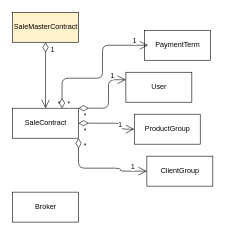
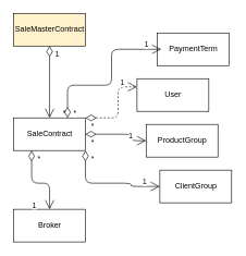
  <mxCell id="0" />
  <mxCell id="1" parent="0" />
  <mxCell id="2" value="SaleMasterContract" style="html=1;fillColor=#fff2cc;" vertex="1" parent="1"><mxGeometry x="20" y="20" width="110" height="50" as="geometry" /></mxCell>
  <mxCell id="3" value="SaleContract" style="html=1;" vertex="1" parent="1"><mxGeometry x="20" y="180" width="110" height="50" as="geometry" /></mxCell>
  <mxCell id="4" value="" style="endArrow=open;html=1;endSize=12;startArrow=diamondThin;startSize=14;startFill=0;edgeStyle=orthogonalEdgeStyle;exitX=0.5;exitY=1;exitDx=0;exitDy=0;entryX=0.5;entryY=0;entryDx=0;entryDy=0;" edge="1" parent="1" source="2" target="3"><mxGeometry relative="1" as="geometry"><mxPoint x="130" y="130" as="sourcePoint" /><mxPoint x="290" y="130" as="targetPoint" /></mxGeometry></mxCell>
  <mxCell id="5" value="1" style="edgeLabel;resizable=0;html=1;align=left;verticalAlign=top;" connectable="0" vertex="1" parent="4"><mxGeometry x="-1" relative="1" as="geometry"><mxPoint x="7" as="offset" /></mxGeometry></mxCell>
  <mxCell id="6" value="*" style="edgeLabel;resizable=0;html=1;align=right;verticalAlign=top;" connectable="0" vertex="1" parent="4"><mxGeometry x="1" relative="1" as="geometry"><mxPoint x="25" y="-20" as="offset" /></mxGeometry></mxCell>
  <mxCell id="7" value="PaymentTerm" style="html=1;" vertex="1" parent="1"><mxGeometry x="240" y="50" width="110" height="50" as="geometry" /></mxCell>
  <mxCell id="8" value="" style="endArrow=open;html=1;endSize=12;startArrow=diamondThin;startSize=14;startFill=0;edgeStyle=orthogonalEdgeStyle;exitX=0.75;exitY=0;exitDx=0;exitDy=0;entryX=0.055;entryY=0.5;entryDx=0;entryDy=0;entryPerimeter=0;" edge="1" parent="1" source="3" target="7"><mxGeometry relative="1" as="geometry"><mxPoint x="240" y="150" as="sourcePoint" /><mxPoint x="250" y="75" as="targetPoint" /><Array as="points"><mxPoint x="103" y="130" /><mxPoint x="170" y="130" /><mxPoint x="170" y="75" /></Array></mxGeometry></mxCell>
  <mxCell id="9" value="*" style="edgeLabel;resizable=0;html=1;align=left;verticalAlign=top;" connectable="0" vertex="1" parent="8"><mxGeometry x="-1" relative="1" as="geometry"><mxPoint x="7" y="-20" as="offset" /></mxGeometry></mxCell>
  <mxCell id="10" value="1" style="edgeLabel;resizable=0;html=1;align=right;verticalAlign=top;" connectable="0" vertex="1" parent="8"><mxGeometry x="1" relative="1" as="geometry"><mxPoint x="-20" y="-20" as="offset" /></mxGeometry></mxCell>
  <mxCell id="11" value="User" style="html=1;" vertex="1" parent="1"><mxGeometry x="209" y="120" width="110" height="50" as="geometry" /></mxCell>
- <mxCell id="12" value="" style="endArrow=open;html=1;endSize=12;startArrow=diamondThin;startSize=14;startFill=0;edgeStyle=orthogonalEdgeStyle;exitX=1;exitY=0;exitDx=0;exitDy=0;entryX=0;entryY=0.25;entryDx=0;entryDy=0;" edge="1" parent="1" source="3" target="11"><mxGeometry relative="1" as="geometry"><mxPoint x="123.95" y="295" as="sourcePoint" /><mxPoint x="240" y="190" as="targetPoint" /><Array as="points"><mxPoint x="180" y="180" /><mxPoint x="180" y="133" /></Array></mxGeometry></mxCell>
+ <mxCell id="12" value="" style="endArrow=open;html=1;endSize=12;startArrow=diamondThin;startSize=14;startFill=0;edgeStyle=orthogonalEdgeStyle;exitX=1;exitY=0;exitDx=0;exitDy=0;entryX=0;entryY=0.25;entryDx=0;entryDy=0;dashed=1;" edge="1" parent="1" source="3" target="11"><mxGeometry relative="1" as="geometry"><mxPoint x="123.95" y="295" as="sourcePoint" /><mxPoint x="240" y="190" as="targetPoint" /><Array as="points"><mxPoint x="180" y="180" /><mxPoint x="180" y="133" /></Array></mxGeometry></mxCell>
  <mxCell id="13" value="*" style="edgeLabel;resizable=0;html=1;align=left;verticalAlign=top;" connectable="0" vertex="1" parent="12"><mxGeometry x="-1" relative="1" as="geometry"><mxPoint x="7" as="offset" /></mxGeometry></mxCell>
  <mxCell id="14" value="1" style="edgeLabel;resizable=0;html=1;align=right;verticalAlign=top;" connectable="0" vertex="1" parent="12"><mxGeometry x="1" relative="1" as="geometry"><mxPoint x="-20" y="-20" as="offset" /></mxGeometry></mxCell>
  <mxCell id="15" value="ProductGroup" style="html=1;" vertex="1" parent="1"><mxGeometry x="223" y="190" width="110" height="50" as="geometry" /></mxCell>
  <mxCell id="16" value="" style="endArrow=open;html=1;endSize=12;startArrow=diamondThin;startSize=14;startFill=0;edgeStyle=orthogonalEdgeStyle;exitX=1;exitY=0.5;exitDx=0;exitDy=0;entryX=0;entryY=0.5;entryDx=0;entryDy=0;" edge="1" parent="1" source="3" target="15"><mxGeometry relative="1" as="geometry"><mxPoint x="140" y="214.5" as="sourcePoint" /><mxPoint x="240" y="214.5" as="targetPoint" /><Array as="points"><mxPoint x="200" y="205" /><mxPoint x="200" y="215" /></Array></mxGeometry></mxCell>
  <mxCell id="17" value="*" style="edgeLabel;resizable=0;html=1;align=left;verticalAlign=top;" connectable="0" vertex="1" parent="16"><mxGeometry x="-1" relative="1" as="geometry"><mxPoint x="7" as="offset" /></mxGeometry></mxCell>
  <mxCell id="18" value="1" style="edgeLabel;resizable=0;html=1;align=right;verticalAlign=top;" connectable="0" vertex="1" parent="16"><mxGeometry x="1" relative="1" as="geometry"><mxPoint x="-20" y="-20" as="offset" /></mxGeometry></mxCell>
  <mxCell id="19" value="ClientGroup" style="html=1;" vertex="1" parent="1"><mxGeometry x="244" y="260" width="110" height="50" as="geometry" /></mxCell>
  <mxCell id="20" value="" style="endArrow=open;html=1;endSize=12;startArrow=diamondThin;startSize=14;startFill=0;edgeStyle=orthogonalEdgeStyle;exitX=1;exitY=1;exitDx=0;exitDy=0;entryX=0;entryY=0.5;entryDx=0;entryDy=0;" edge="1" parent="1" source="3" target="19"><mxGeometry relative="1" as="geometry"><mxPoint x="100" y="280" as="sourcePoint" /><mxPoint x="213" y="290" as="targetPoint" /><Array as="points"><mxPoint x="130" y="280" /><mxPoint x="200" y="280" /><mxPoint x="200" y="285" /></Array></mxGeometry></mxCell>
  <mxCell id="21" value="*" style="edgeLabel;resizable=0;html=1;align=left;verticalAlign=top;" connectable="0" vertex="1" parent="20"><mxGeometry x="-1" relative="1" as="geometry"><mxPoint x="7" as="offset" /></mxGeometry></mxCell>
  <mxCell id="22" value="1" style="edgeLabel;resizable=0;html=1;align=right;verticalAlign=top;" connectable="0" vertex="1" parent="20"><mxGeometry x="1" relative="1" as="geometry"><mxPoint x="-20" y="-20" as="offset" /></mxGeometry></mxCell>
  <mxCell id="23" value="Broker" style="html=1;" vertex="1" parent="1"><mxGeometry x="20" y="320" width="110" height="50" as="geometry" /></mxCell>
+ <mxCell id="24" value="" style="endArrow=open;html=1;endSize=12;startArrow=diamondThin;startSize=14;startFill=0;edgeStyle=orthogonalEdgeStyle;exitX=0.25;exitY=1;exitDx=0;exitDy=0;entryX=0.5;entryY=0;entryDx=0;entryDy=0;" edge="1" parent="1" source="3" target="23"><mxGeometry relative="1" as="geometry"><mxPoint x="70" y="250" as="sourcePoint" /><mxPoint x="120" y="305" as="targetPoint" /><Array as="points"><mxPoint x="48" y="280" /><mxPoint x="75" y="280" /></Array></mxGeometry></mxCell>
+ <mxCell id="25" value="*" style="edgeLabel;resizable=0;html=1;align=left;verticalAlign=top;" connectable="0" vertex="1" parent="24"><mxGeometry x="-1" relative="1" as="geometry"><mxPoint x="7" as="offset" /></mxGeometry></mxCell>
+ <mxCell id="26" value="1" style="edgeLabel;resizable=0;html=1;align=right;verticalAlign=top;" connectable="0" vertex="1" parent="24"><mxGeometry x="1" relative="1" as="geometry"><mxPoint x="-20" y="-20" as="offset" /></mxGeometry></mxCell>
